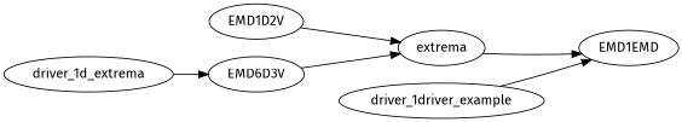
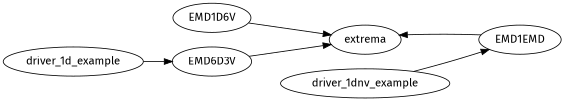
  digraph {
    fontname="Fira Sans"
    rankdir=LR
    node [fontname="Fira Sans"]
    edge [fontname="Fira Sans"]
-   EMD1D2V
+   EMD1D2V [label=EMD1D6V]
    extrema
    n3 [label=EMD6D3V]
    n4 [label=EMD1EMD]
-   driver_1d_example [label=driver_1d_extrema]
-   driver_1dnv_example [label=driver_1driver_example]
+   driver_1d_example
+   driver_1dnv_example
    EMD1D2V -> extrema
    n3 -> extrema
-   extrema -> n4
+   n4 -> extrema
    driver_1d_example -> n3
    driver_1dnv_example -> n4
  }
